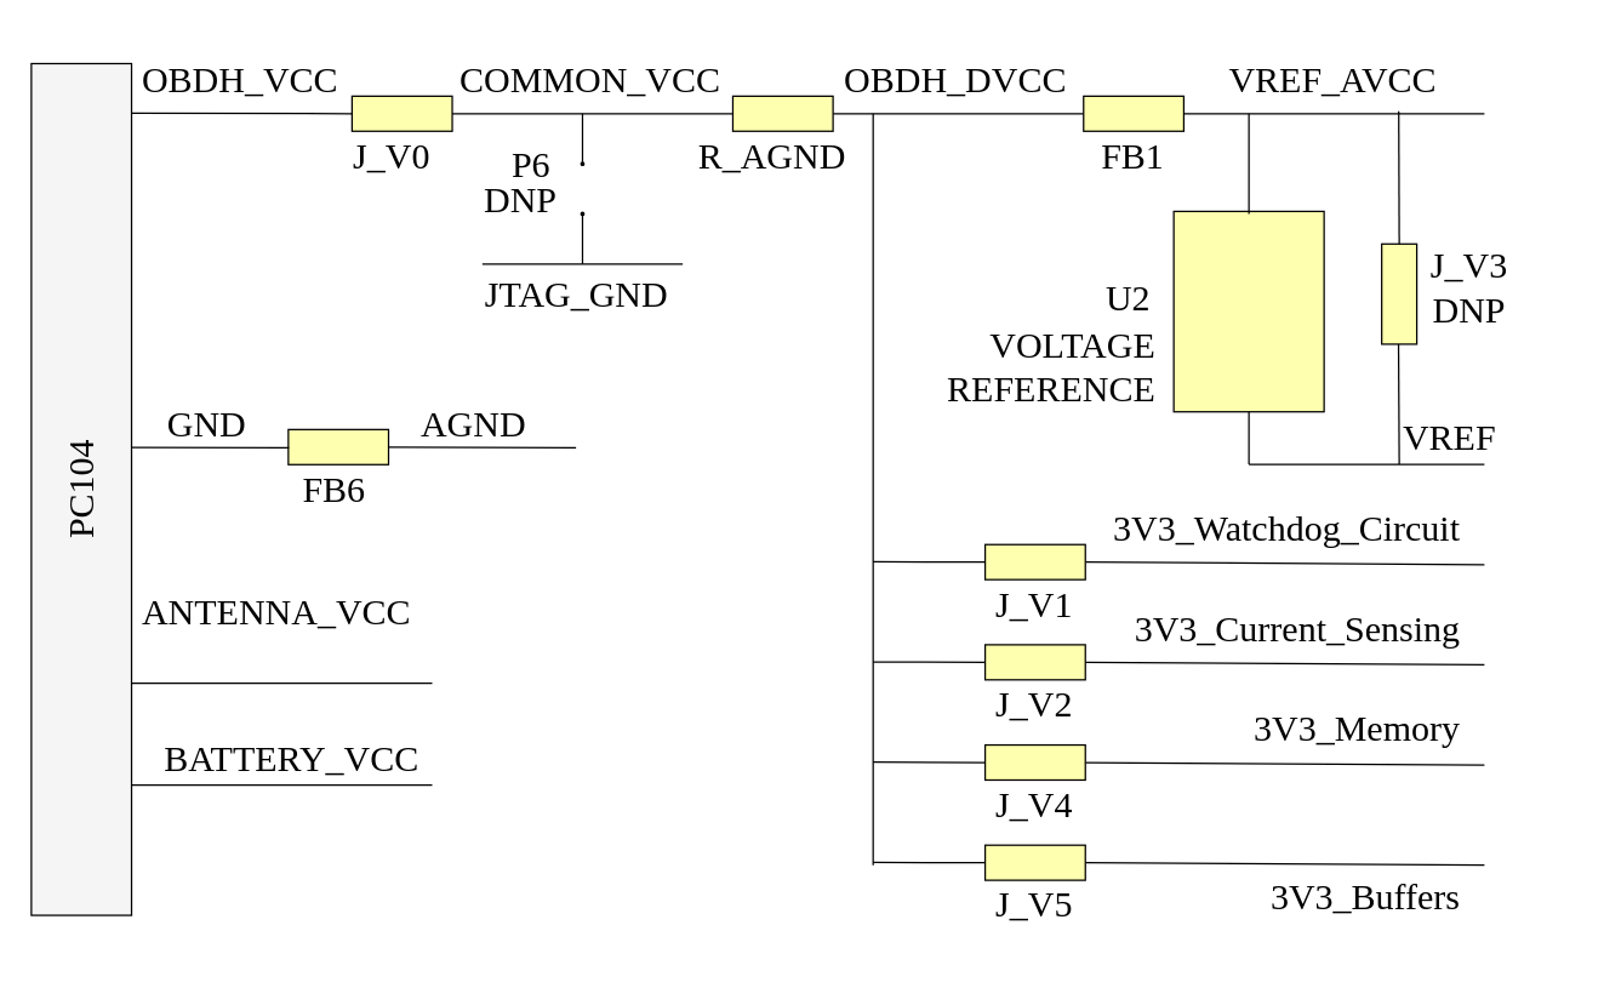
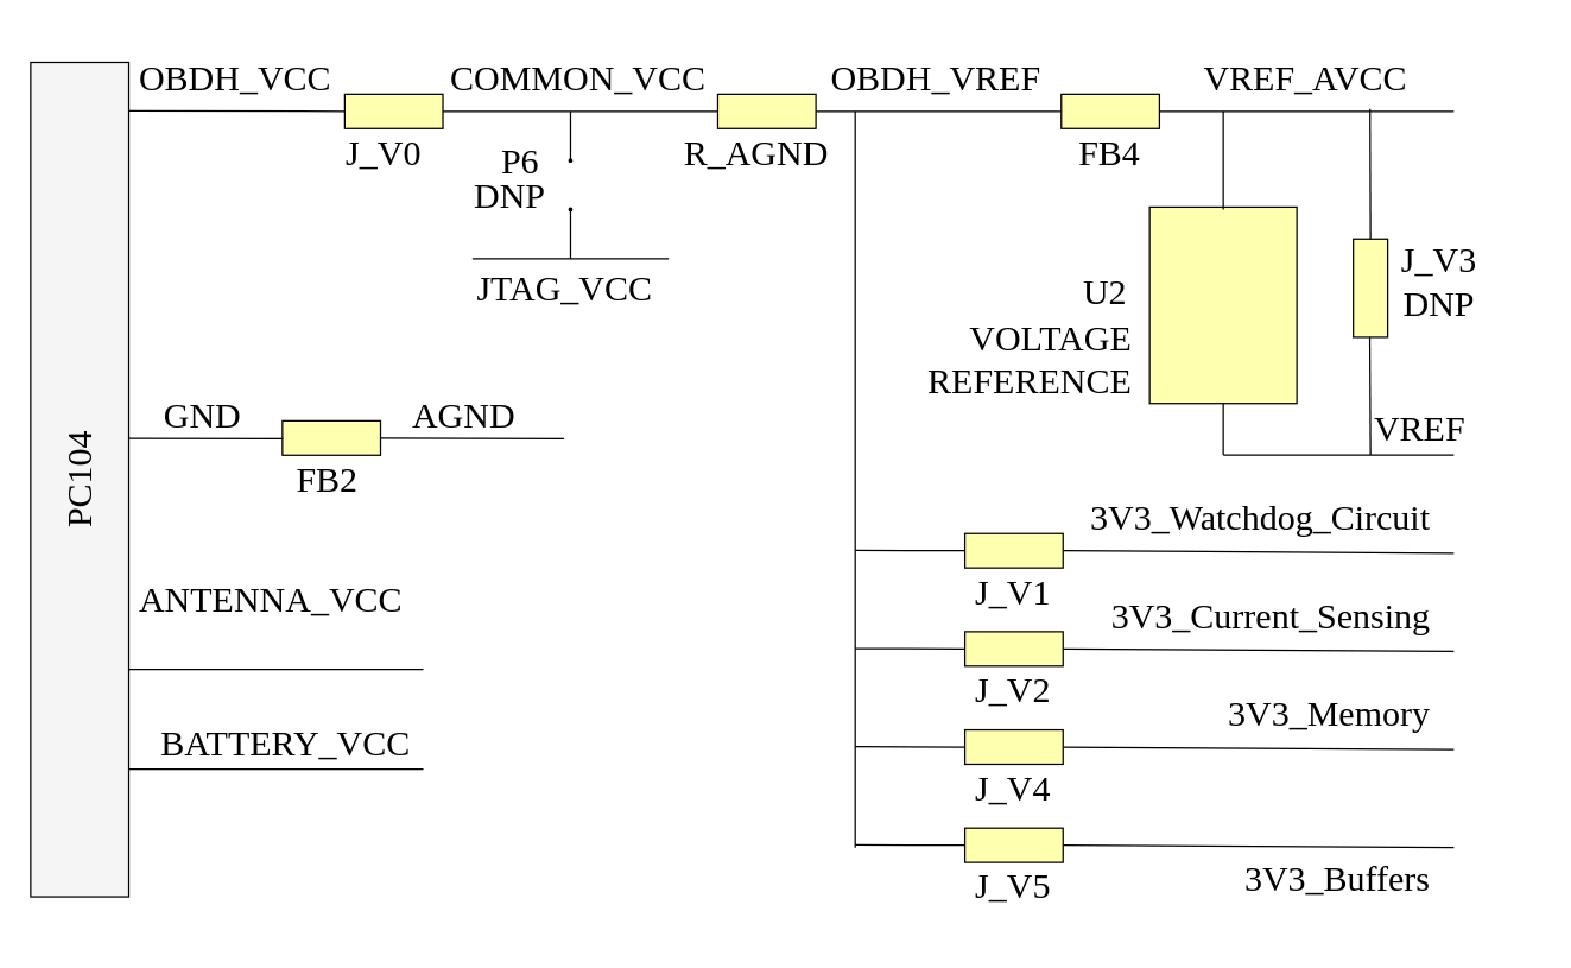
  <mxCell id="0" />
  <mxCell id="1" parent="0" />
  <mxCell id="2" value="PC104" style="rounded=0;whiteSpace=wrap;html=1;fontSize=24;horizontal=0;fillColor=#f5f5f5;fontFamily=Times New Roman;" vertex="1" parent="1"><mxGeometry x="20" y="41.491" width="66.124" height="562.06" as="geometry" /></mxCell>
  <mxCell id="3" value="" style="endArrow=none;html=1;entryX=0;entryY=0.5;entryDx=0;entryDy=0;fontSize=24;fontFamily=Times New Roman;" edge="1" parent="1" target="6"><mxGeometry width="50" height="50" relative="1" as="geometry"><mxPoint x="86.124" y="74.156" as="sourcePoint" /><mxPoint x="251.436" y="74.156" as="targetPoint" /></mxGeometry></mxCell>
  <mxCell id="4" value="" style="endArrow=none;html=1;fontSize=24;fontFamily=Times New Roman;" edge="1" parent="1"><mxGeometry width="50" height="50" relative="1" as="geometry"><mxPoint x="86.124" y="450.459" as="sourcePoint" /><mxPoint x="284.498" y="450.459" as="targetPoint" /></mxGeometry></mxCell>
  <mxCell id="5" value="" style="endArrow=none;html=1;fontSize=24;fontFamily=Times New Roman;" edge="1" parent="1"><mxGeometry width="50" height="50" relative="1" as="geometry"><mxPoint x="86.124" y="517.588" as="sourcePoint" /><mxPoint x="284.498" y="517.588" as="targetPoint" /></mxGeometry></mxCell>
  <mxCell id="6" value="" style="rounded=0;whiteSpace=wrap;html=1;fontSize=24;fillColor=#FFFFB0;fontFamily=Times New Roman;" vertex="1" parent="1"><mxGeometry x="231.598" y="62.981" width="66.124" height="23.144" as="geometry" /></mxCell>
  <mxCell id="7" value="" style="endArrow=none;html=1;exitX=1;exitY=0.5;exitDx=0;exitDy=0;fontSize=24;fontFamily=Times New Roman;" edge="1" parent="1" source="6"><mxGeometry width="50" height="50" relative="1" as="geometry"><mxPoint x="317.56" y="74.09" as="sourcePoint" /><mxPoint x="482.871" y="74.553" as="targetPoint" /></mxGeometry></mxCell>
  <mxCell id="8" value="" style="endArrow=oval;html=1;endFill=1;endSize=2;fontSize=24;fontFamily=Times New Roman;" edge="1" parent="1"><mxGeometry width="50" height="50" relative="1" as="geometry"><mxPoint x="383.684" y="74.553" as="sourcePoint" /><mxPoint x="383.684" y="107.615" as="targetPoint" /></mxGeometry></mxCell>
  <mxCell id="9" value="" style="endArrow=none;html=1;startArrow=oval;startFill=1;startSize=2;fontSize=24;fontFamily=Times New Roman;" edge="1" parent="1"><mxGeometry width="50" height="50" relative="1" as="geometry"><mxPoint x="383.684" y="140.678" as="sourcePoint" /><mxPoint x="383.684" y="173.74" as="targetPoint" /></mxGeometry></mxCell>
  <mxCell id="10" value="" style="endArrow=none;html=1;fontSize=24;fontFamily=Times New Roman;" edge="1" parent="1"><mxGeometry width="50" height="50" relative="1" as="geometry"><mxPoint x="317.56" y="173.74" as="sourcePoint" /><mxPoint x="449.809" y="173.74" as="targetPoint" /></mxGeometry></mxCell>
  <mxCell id="11" value="" style="endArrow=none;html=1;fontSize=24;fontFamily=Times New Roman;" edge="1" parent="1" source="14"><mxGeometry width="50" height="50" relative="1" as="geometry"><mxPoint x="515.933" y="74.321" as="sourcePoint" /><mxPoint x="714.307" y="74.553" as="targetPoint" /></mxGeometry></mxCell>
  <mxCell id="12" value="OBDH_VCC" style="text;html=1;strokeColor=none;fillColor=none;align=center;verticalAlign=middle;whiteSpace=wrap;rounded=0;fontSize=24;horizontal=1;fontFamily=Times New Roman;" vertex="1" parent="1"><mxGeometry x="92.431" y="20" width="132.249" height="66.125" as="geometry" /></mxCell>
  <mxCell id="13" value="COMMON_VCC" style="text;html=1;strokeColor=none;fillColor=none;align=center;verticalAlign=middle;whiteSpace=wrap;rounded=0;fontSize=24;horizontal=1;fontFamily=Times New Roman;" vertex="1" parent="1"><mxGeometry x="322.866" y="20" width="132.249" height="66.125" as="geometry" /></mxCell>
  <mxCell id="14" value="" style="rounded=0;whiteSpace=wrap;html=1;fontSize=24;fillColor=#FFFFB0;fontFamily=Times New Roman;" vertex="1" parent="1"><mxGeometry x="482.871" y="62.981" width="66.124" height="23.144" as="geometry" /></mxCell>
- <mxCell id="15" value="JTAG_GND" style="text;html=1;strokeColor=none;fillColor=none;align=center;verticalAlign=middle;whiteSpace=wrap;rounded=0;fontSize=24;horizontal=1;fontFamily=Times New Roman;" vertex="1" parent="1"><mxGeometry x="314.254" y="160.515" width="132.249" height="66.125" as="geometry" /></mxCell>
+ <mxCell id="15" value="JTAG_VCC" style="text;html=1;strokeColor=none;fillColor=none;align=center;verticalAlign=middle;whiteSpace=wrap;rounded=0;fontSize=24;horizontal=1;fontFamily=Times New Roman;" vertex="1" parent="1"><mxGeometry x="314.254" y="160.515" width="132.249" height="66.125" as="geometry" /></mxCell>
  <mxCell id="16" value="J_V0" style="text;html=1;strokeColor=none;fillColor=none;align=center;verticalAlign=middle;whiteSpace=wrap;rounded=0;fontSize=24;horizontal=1;fontFamily=Times New Roman;" vertex="1" parent="1"><mxGeometry x="191.924" y="69.593" width="132.249" height="66.125" as="geometry" /></mxCell>
  <mxCell id="17" value="R_AGND" style="text;html=1;strokeColor=none;fillColor=none;align=center;verticalAlign=middle;whiteSpace=wrap;rounded=0;fontSize=24;horizontal=1;fontFamily=Times New Roman;" vertex="1" parent="1"><mxGeometry x="443.196" y="69.593" width="132.249" height="66.125" as="geometry" /></mxCell>
- <mxCell id="18" value="OBDH_DVCC" style="text;html=1;strokeColor=none;fillColor=none;align=center;verticalAlign=middle;whiteSpace=wrap;rounded=0;fontSize=24;horizontal=1;fontFamily=Times New Roman;" vertex="1" parent="1"><mxGeometry x="564.22" y="20" width="132.249" height="66.125" as="geometry" /></mxCell>
+ <mxCell id="18" value="OBDH_VREF" style="text;html=1;strokeColor=none;fillColor=none;align=center;verticalAlign=middle;whiteSpace=wrap;rounded=0;fontSize=24;horizontal=1;fontFamily=Times New Roman;" vertex="1" parent="1"><mxGeometry x="564.22" y="20" width="132.249" height="66.125" as="geometry" /></mxCell>
  <mxCell id="19" value="" style="rounded=0;whiteSpace=wrap;html=1;fontSize=24;fillColor=#FFFFB0;fontFamily=Times New Roman;" vertex="1" parent="1"><mxGeometry x="714.307" y="62.981" width="66.124" height="23.144" as="geometry" /></mxCell>
- <mxCell id="20" value="FB1" style="text;html=1;strokeColor=none;fillColor=none;align=center;verticalAlign=middle;whiteSpace=wrap;rounded=0;fontSize=24;horizontal=1;fontFamily=Times New Roman;" vertex="1" parent="1"><mxGeometry x="681.244" y="69.593" width="132.249" height="66.125" as="geometry" /></mxCell>
+ <mxCell id="20" value="FB4" style="text;html=1;strokeColor=none;fillColor=none;align=center;verticalAlign=middle;whiteSpace=wrap;rounded=0;fontSize=24;horizontal=1;fontFamily=Times New Roman;" vertex="1" parent="1"><mxGeometry x="681.244" y="69.593" width="132.249" height="66.125" as="geometry" /></mxCell>
  <mxCell id="21" value="" style="endArrow=none;html=1;fontSize=24;fontFamily=Times New Roman;" edge="1" parent="1"><mxGeometry width="50" height="50" relative="1" as="geometry"><mxPoint x="780.431" y="74.553" as="sourcePoint" /><mxPoint x="978.804" y="74.553" as="targetPoint" /></mxGeometry></mxCell>
  <mxCell id="22" value="VREF_AVCC" style="text;html=1;strokeColor=none;fillColor=none;align=center;verticalAlign=middle;whiteSpace=wrap;rounded=0;fontSize=24;horizontal=1;fontFamily=Times New Roman;" vertex="1" parent="1"><mxGeometry x="813.493" y="20" width="132.249" height="66.125" as="geometry" /></mxCell>
  <mxCell id="23" value="" style="rounded=0;whiteSpace=wrap;html=1;fontSize=24;fillColor=#FFFFB0;fontFamily=Times New Roman;" vertex="1" parent="1"><mxGeometry x="773.819" y="139.024" width="99.187" height="132.249" as="geometry" /></mxCell>
  <mxCell id="24" value="" style="rounded=0;whiteSpace=wrap;html=1;rotation=90;fontSize=24;fillColor=#FFFFB0;fontFamily=Times New Roman;" vertex="1" parent="1"><mxGeometry x="889.536" y="182.005" width="66.124" height="23.144" as="geometry" /></mxCell>
  <mxCell id="25" value="" style="endArrow=none;html=1;fontFamily=Times New Roman;fontSize=24;" edge="1" parent="1"><mxGeometry width="50" height="50" relative="1" as="geometry"><mxPoint x="823.412" y="74.553" as="sourcePoint" /><mxPoint x="823.412" y="140.678" as="targetPoint" /></mxGeometry></mxCell>
  <mxCell id="26" value="" style="endArrow=none;html=1;fontFamily=Times New Roman;fontSize=24;entryX=0;entryY=0.5;entryDx=0;entryDy=0;" edge="1" parent="1" target="24"><mxGeometry width="50" height="50" relative="1" as="geometry"><mxPoint x="922.268" y="72.9" as="sourcePoint" /><mxPoint x="922.268" y="139.024" as="targetPoint" /></mxGeometry></mxCell>
  <mxCell id="27" value="" style="endArrow=none;html=1;fontFamily=Times New Roman;fontSize=24;" edge="1" parent="1"><mxGeometry width="50" height="50" relative="1" as="geometry"><mxPoint x="922.136" y="226.64" as="sourcePoint" /><mxPoint x="922.598" y="305.989" as="targetPoint" /></mxGeometry></mxCell>
  <mxCell id="28" value="" style="endArrow=none;html=1;fontFamily=Times New Roman;fontSize=24;" edge="1" parent="1"><mxGeometry width="50" height="50" relative="1" as="geometry"><mxPoint x="823.412" y="271.274" as="sourcePoint" /><mxPoint x="823.412" y="305.989" as="targetPoint" /></mxGeometry></mxCell>
  <mxCell id="29" value="" style="endArrow=none;html=1;fontSize=24;fontFamily=Times New Roman;" edge="1" parent="1"><mxGeometry width="50" height="50" relative="1" as="geometry"><mxPoint x="823.412" y="305.989" as="sourcePoint" /><mxPoint x="978.804" y="305.989" as="targetPoint" /></mxGeometry></mxCell>
  <mxCell id="30" value="VREF" style="text;html=1;strokeColor=none;fillColor=none;align=center;verticalAlign=middle;whiteSpace=wrap;rounded=0;fontSize=24;horizontal=1;fontFamily=Times New Roman;" vertex="1" parent="1"><mxGeometry x="889.536" y="256.396" width="132.249" height="66.125" as="geometry" /></mxCell>
  <mxCell id="31" value="J_V3" style="text;html=1;strokeColor=none;fillColor=none;align=center;verticalAlign=middle;whiteSpace=wrap;rounded=0;fontSize=24;horizontal=1;fontFamily=Times New Roman;" vertex="1" parent="1"><mxGeometry x="902.761" y="142.331" width="132.249" height="66.125" as="geometry" /></mxCell>
  <mxCell id="32" value="U2" style="text;html=1;strokeColor=none;fillColor=none;align=center;verticalAlign=middle;whiteSpace=wrap;rounded=0;fontSize=24;horizontal=1;fontFamily=Times New Roman;" vertex="1" parent="1"><mxGeometry x="677.938" y="163.821" width="132.249" height="66.125" as="geometry" /></mxCell>
  <mxCell id="33" value="VOLTAGE&lt;br style=&quot;font-size: 24px;&quot;&gt;&lt;div style=&quot;font-size: 24px;&quot;&gt;&lt;span style=&quot;font-size: 24px;&quot;&gt;REFERENCE&lt;/span&gt;&lt;/div&gt;" style="text;html=1;strokeColor=none;fillColor=none;align=right;verticalAlign=middle;whiteSpace=wrap;rounded=0;fontSize=24;horizontal=1;fontFamily=Times New Roman;" vertex="1" parent="1"><mxGeometry x="631.651" y="208.455" width="132.249" height="66.125" as="geometry" /></mxCell>
  <mxCell id="34" value="DNP" style="text;html=1;strokeColor=none;fillColor=none;align=center;verticalAlign=middle;whiteSpace=wrap;rounded=0;fontSize=24;horizontal=1;fontFamily=Times New Roman;" vertex="1" parent="1"><mxGeometry x="902.761" y="172.087" width="132.249" height="66.125" as="geometry" /></mxCell>
  <mxCell id="35" value="" style="endArrow=none;html=1;fontFamily=Times New Roman;fontSize=24;" edge="1" parent="1"><mxGeometry width="50" height="50" relative="1" as="geometry"><mxPoint x="575.445" y="74.553" as="sourcePoint" /><mxPoint x="575.445" y="570.488" as="targetPoint" /></mxGeometry></mxCell>
  <mxCell id="36" value="" style="endArrow=none;html=1;fontSize=24;fontFamily=Times New Roman;" edge="1" parent="1"><mxGeometry width="50" height="50" relative="1" as="geometry"><mxPoint x="715.497" y="568.835" as="sourcePoint" /><mxPoint x="978.804" y="570.488" as="targetPoint" /></mxGeometry></mxCell>
  <mxCell id="37" value="" style="rounded=0;whiteSpace=wrap;html=1;fontSize=24;fillColor=#FFFFB0;fontFamily=Times New Roman;" vertex="1" parent="1"><mxGeometry x="649.372" y="557.263" width="66.124" height="23.144" as="geometry" /></mxCell>
  <mxCell id="38" value="J_V5" style="text;html=1;strokeColor=none;fillColor=none;align=center;verticalAlign=middle;whiteSpace=wrap;rounded=0;fontSize=24;horizontal=1;fontFamily=Times New Roman;" vertex="1" parent="1"><mxGeometry x="616.31" y="563.875" width="132.249" height="66.125" as="geometry" /></mxCell>
  <mxCell id="39" value="" style="endArrow=none;html=1;entryX=0;entryY=0.5;entryDx=0;entryDy=0;fontSize=24;fontFamily=Times New Roman;" edge="1" parent="1" target="37"><mxGeometry width="50" height="50" relative="1" as="geometry"><mxPoint x="575.445" y="568.603" as="sourcePoint" /><mxPoint x="740.756" y="568.603" as="targetPoint" /></mxGeometry></mxCell>
  <mxCell id="40" value="" style="endArrow=none;html=1;fontSize=24;fontFamily=Times New Roman;" edge="1" parent="1"><mxGeometry width="50" height="50" relative="1" as="geometry"><mxPoint x="715.497" y="502.71" as="sourcePoint" /><mxPoint x="978.804" y="504.363" as="targetPoint" /></mxGeometry></mxCell>
  <mxCell id="41" value="3V3_Memory" style="text;html=1;strokeColor=none;fillColor=none;align=right;verticalAlign=middle;whiteSpace=wrap;rounded=0;fontSize=24;horizontal=1;fontFamily=Times New Roman;" vertex="1" parent="1"><mxGeometry x="833.33" y="448.157" width="132.249" height="66.125" as="geometry" /></mxCell>
  <mxCell id="42" value="" style="rounded=0;whiteSpace=wrap;html=1;fontSize=24;fillColor=#FFFFB0;fontFamily=Times New Roman;" vertex="1" parent="1"><mxGeometry x="649.372" y="491.138" width="66.124" height="23.144" as="geometry" /></mxCell>
  <mxCell id="43" value="J_V4" style="text;html=1;strokeColor=none;fillColor=none;align=center;verticalAlign=middle;whiteSpace=wrap;rounded=0;fontSize=24;horizontal=1;fontFamily=Times New Roman;" vertex="1" parent="1"><mxGeometry x="616.31" y="497.751" width="132.249" height="66.125" as="geometry" /></mxCell>
  <mxCell id="44" value="" style="endArrow=none;html=1;entryX=0;entryY=0.5;entryDx=0;entryDy=0;fontSize=24;fontFamily=Times New Roman;" edge="1" parent="1" target="42"><mxGeometry width="50" height="50" relative="1" as="geometry"><mxPoint x="575.445" y="502.479" as="sourcePoint" /><mxPoint x="740.756" y="502.479" as="targetPoint" /></mxGeometry></mxCell>
  <mxCell id="45" value="" style="endArrow=none;html=1;fontSize=24;fontFamily=Times New Roman;" edge="1" parent="1"><mxGeometry width="50" height="50" relative="1" as="geometry"><mxPoint x="715.497" y="436.585" as="sourcePoint" /><mxPoint x="978.804" y="438.238" as="targetPoint" /></mxGeometry></mxCell>
  <mxCell id="46" value="3V3_Current_Sensing" style="text;html=1;strokeColor=none;fillColor=none;align=right;verticalAlign=middle;whiteSpace=wrap;rounded=0;fontSize=24;horizontal=1;fontFamily=Times New Roman;" vertex="1" parent="1"><mxGeometry x="833.33" y="382.033" width="132.249" height="66.125" as="geometry" /></mxCell>
  <mxCell id="47" value="" style="rounded=0;whiteSpace=wrap;html=1;fontSize=24;fillColor=#FFFFB0;fontFamily=Times New Roman;" vertex="1" parent="1"><mxGeometry x="649.372" y="425.014" width="66.124" height="23.144" as="geometry" /></mxCell>
  <mxCell id="48" value="J_V2" style="text;html=1;strokeColor=none;fillColor=none;align=center;verticalAlign=middle;whiteSpace=wrap;rounded=0;fontSize=24;horizontal=1;fontFamily=Times New Roman;" vertex="1" parent="1"><mxGeometry x="616.31" y="431.626" width="132.249" height="66.125" as="geometry" /></mxCell>
  <mxCell id="49" value="" style="endArrow=none;html=1;entryX=0;entryY=0.5;entryDx=0;entryDy=0;fontSize=24;fontFamily=Times New Roman;" edge="1" parent="1" target="47"><mxGeometry width="50" height="50" relative="1" as="geometry"><mxPoint x="575.445" y="436.354" as="sourcePoint" /><mxPoint x="740.756" y="436.354" as="targetPoint" /></mxGeometry></mxCell>
  <mxCell id="50" value="" style="endArrow=none;html=1;fontSize=24;fontFamily=Times New Roman;" edge="1" parent="1"><mxGeometry width="50" height="50" relative="1" as="geometry"><mxPoint x="715.497" y="370.461" as="sourcePoint" /><mxPoint x="978.804" y="372.114" as="targetPoint" /></mxGeometry></mxCell>
  <mxCell id="51" value="" style="rounded=0;whiteSpace=wrap;html=1;fontSize=24;fillColor=#FFFFB0;fontFamily=Times New Roman;" vertex="1" parent="1"><mxGeometry x="649.372" y="358.889" width="66.124" height="23.144" as="geometry" /></mxCell>
  <mxCell id="52" value="J_V1" style="text;html=1;strokeColor=none;fillColor=none;align=center;verticalAlign=middle;whiteSpace=wrap;rounded=0;fontSize=24;horizontal=1;fontFamily=Times New Roman;" vertex="1" parent="1"><mxGeometry x="616.31" y="365.501" width="132.249" height="66.125" as="geometry" /></mxCell>
  <mxCell id="53" value="" style="endArrow=none;html=1;entryX=0;entryY=0.5;entryDx=0;entryDy=0;fontSize=24;fontFamily=Times New Roman;" edge="1" parent="1" target="51"><mxGeometry width="50" height="50" relative="1" as="geometry"><mxPoint x="575.445" y="370.229" as="sourcePoint" /><mxPoint x="740.756" y="370.229" as="targetPoint" /></mxGeometry></mxCell>
  <mxCell id="54" value="3V3_Buffers" style="text;html=1;strokeColor=none;fillColor=none;align=right;verticalAlign=middle;whiteSpace=wrap;rounded=0;fontSize=24;horizontal=1;fontFamily=Times New Roman;" vertex="1" parent="1"><mxGeometry x="833.33" y="559.282" width="132.249" height="66.125" as="geometry" /></mxCell>
  <mxCell id="55" value="3V3_Watchdog_Circuit" style="text;html=1;strokeColor=none;fillColor=none;align=right;verticalAlign=middle;whiteSpace=wrap;rounded=0;fontSize=24;horizontal=1;fontFamily=Times New Roman;" vertex="1" parent="1"><mxGeometry x="833.33" y="315.908" width="132.249" height="66.125" as="geometry" /></mxCell>
  <mxCell id="56" value="ANTENNA_VCC" style="text;html=1;strokeColor=none;fillColor=none;align=center;verticalAlign=middle;whiteSpace=wrap;rounded=0;fontSize=24;horizontal=1;fontFamily=Times New Roman;" vertex="1" parent="1"><mxGeometry x="115.88" y="370.947" width="132.249" height="66.125" as="geometry" /></mxCell>
  <mxCell id="57" value="BATTERY_VCC" style="text;html=1;strokeColor=none;fillColor=none;align=center;verticalAlign=middle;whiteSpace=wrap;rounded=0;fontSize=24;horizontal=1;fontFamily=Times New Roman;" vertex="1" parent="1"><mxGeometry x="125.88" y="468.076" width="132.249" height="66.125" as="geometry" /></mxCell>
  <mxCell id="58" value="P6" style="text;html=1;strokeColor=none;fillColor=none;align=center;verticalAlign=middle;whiteSpace=wrap;rounded=0;fontSize=24;horizontal=1;fontFamily=Times New Roman;" vertex="1" parent="1"><mxGeometry x="284.498" y="76.206" width="132.249" height="66.125" as="geometry" /></mxCell>
  <mxCell id="59" value="DNP" style="text;html=1;strokeColor=none;fillColor=none;align=center;verticalAlign=middle;whiteSpace=wrap;rounded=0;fontSize=24;horizontal=1;fontFamily=Times New Roman;" vertex="1" parent="1"><mxGeometry x="276.595" y="99.35" width="132.249" height="66.125" as="geometry" /></mxCell>
  <mxCell id="60" value="" style="rounded=0;whiteSpace=wrap;html=1;fontSize=24;fillColor=#FFFFB0;fontFamily=Times New Roman;" vertex="1" parent="1"><mxGeometry x="189.578" y="282.981" width="66.124" height="23.144" as="geometry" /></mxCell>
  <mxCell id="61" value="GND" style="text;html=1;strokeColor=none;fillColor=none;align=center;verticalAlign=middle;whiteSpace=wrap;rounded=0;fontSize=24;horizontal=1;fontFamily=Times New Roman;" vertex="1" parent="1"><mxGeometry x="70.001" y="246.64" width="132.249" height="66.125" as="geometry" /></mxCell>
  <mxCell id="62" value="AGND" style="text;html=1;strokeColor=none;fillColor=none;align=center;verticalAlign=middle;whiteSpace=wrap;rounded=0;fontSize=24;horizontal=1;fontFamily=Times New Roman;" vertex="1" parent="1"><mxGeometry x="246.366" y="246.64" width="132.249" height="66.125" as="geometry" /></mxCell>
- <mxCell id="63" value="FB6" style="text;html=1;strokeColor=none;fillColor=none;align=center;verticalAlign=middle;whiteSpace=wrap;rounded=0;fontSize=24;horizontal=1;fontFamily=Times New Roman;" vertex="1" parent="1"><mxGeometry x="153.904" y="289.593" width="132.249" height="66.125" as="geometry" /></mxCell>
+ <mxCell id="63" value="FB2" style="text;html=1;strokeColor=none;fillColor=none;align=center;verticalAlign=middle;whiteSpace=wrap;rounded=0;fontSize=24;horizontal=1;fontFamily=Times New Roman;" vertex="1" parent="1"><mxGeometry x="153.904" y="289.593" width="132.249" height="66.125" as="geometry" /></mxCell>
  <mxCell id="64" value="" style="endArrow=none;html=1;fontSize=24;fontFamily=Times New Roman;" edge="1" parent="1"><mxGeometry width="50" height="50" relative="1" as="geometry"><mxPoint x="255.411" y="294.583" as="sourcePoint" /><mxPoint x="379.41" y="295" as="targetPoint" /></mxGeometry></mxCell>
  <mxCell id="65" value="" style="endArrow=none;html=1;fontSize=24;fontFamily=Times New Roman;exitX=1.006;exitY=0.415;exitDx=0;exitDy=0;exitPerimeter=0;" edge="1" parent="1"><mxGeometry width="50" height="50" relative="1" as="geometry"><mxPoint x="86.521" y="294.745" as="sourcePoint" /><mxPoint x="190" y="295" as="targetPoint" /></mxGeometry></mxCell>
